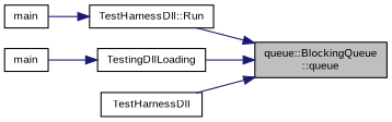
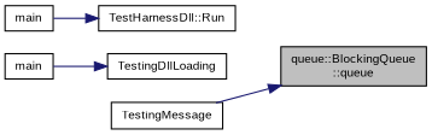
  digraph {
    fontname="Liberation Sans"
    rankdir=RL
    node [color=black fillcolor=white fontname="Liberation Sans" fontsize=10 shape=record style=filled]
    edge [color=midnightblue dir=back fontname="Liberation Sans" fontsize=10 labelfontname=Helvetica labelfontsize=10 style=solid]
    n1 [fillcolor=grey75 fontcolor=black height=0.2 label="queue::BlockingQueue\l::queue" width=0.4]
    n2 [height=0.2 label="TestHarnessDll::Run" width=0.4]
    n3 [height=0.2 label=TestingDllLoading width=0.4]
-   n4 [height=0.2 label=TestHarnessDll width=0.4]
+   n4 [height=0.2 label=TestingMessage width=0.4]
    n5 [height=0.2 label=main width=0.4]
    n6 [height=0.2 label=main width=0.4]
-   n1 -> n2
-   n1 -> n3
    n1 -> n4
    n2 -> n5
    n3 -> n6
  }
